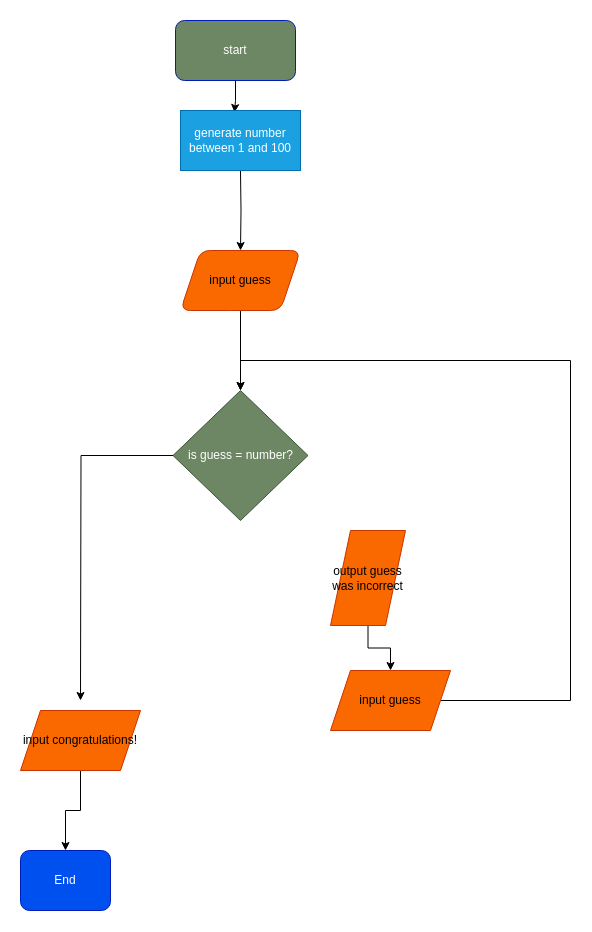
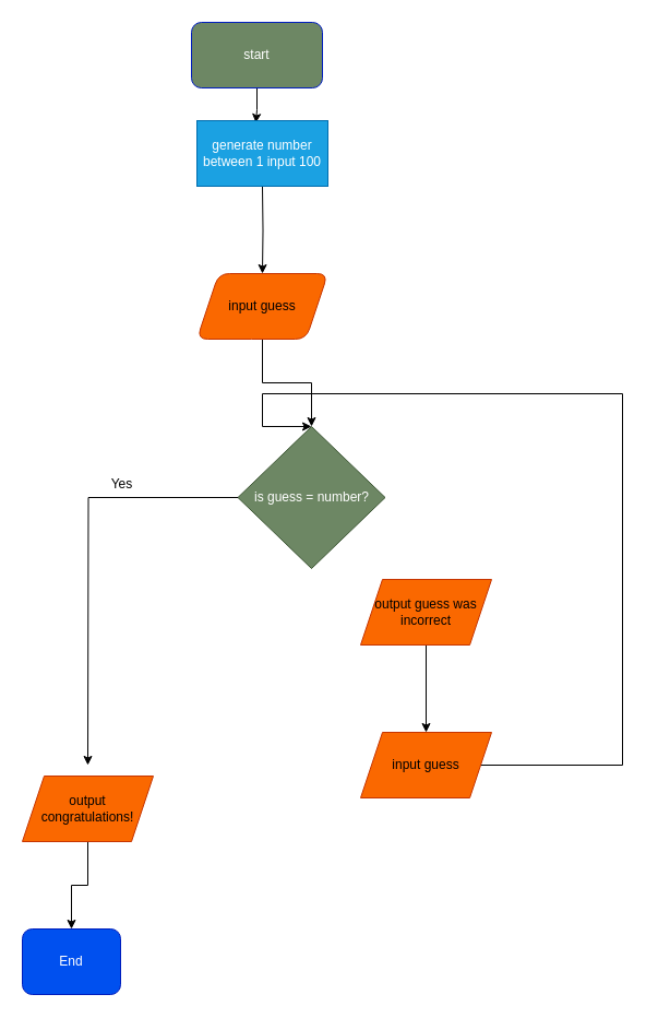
  <mxCell id="0" />
  <mxCell id="1" parent="0" />
  <mxCell id="2" value="" style="edgeStyle=orthogonalEdgeStyle;rounded=0;orthogonalLoop=1;jettySize=auto;html=1;" edge="1" parent="1" target="4"><mxGeometry relative="1" as="geometry"><mxPoint x="240" y="170" as="sourcePoint" /></mxGeometry></mxCell>
  <mxCell id="3" style="edgeStyle=orthogonalEdgeStyle;rounded=0;orthogonalLoop=1;jettySize=auto;html=1;entryX=0.5;entryY=0;entryDx=0;entryDy=0;" edge="1" parent="1" source="4" target="6"><mxGeometry relative="1" as="geometry" /></mxCell>
  <mxCell id="4" value="&lt;div&gt;input guess&lt;/div&gt;" style="shape=parallelogram;perimeter=parallelogramPerimeter;whiteSpace=wrap;html=1;fixedSize=1;rounded=1;fillColor=#fa6800;fontColor=#000000;strokeColor=#C73500;" vertex="1" parent="1"><mxGeometry x="180" y="250" width="120" height="60" as="geometry" /></mxCell>
  <mxCell id="5" style="edgeStyle=orthogonalEdgeStyle;rounded=0;orthogonalLoop=1;jettySize=auto;html=1;" edge="1" parent="1" source="6"><mxGeometry relative="1" as="geometry"><mxPoint x="80" y="700" as="targetPoint" /></mxGeometry></mxCell>
- <mxCell id="6" value="is guess = number?" style="rhombus;whiteSpace=wrap;html=1;fillColor=#6d8764;fontColor=#ffffff;strokeColor=#3A5431;" vertex="1" parent="1"><mxGeometry x="172.5" y="390" width="135" height="130" as="geometry" /></mxCell>
+ <mxCell id="6" value="is guess = number?" style="rhombus;whiteSpace=wrap;html=1;fillColor=#6d8764;fontColor=#ffffff;strokeColor=#3A5431;" vertex="1" parent="1"><mxGeometry x="217.5" y="390" width="135" height="130" as="geometry" /></mxCell>
  <mxCell id="7" value="" style="edgeStyle=orthogonalEdgeStyle;rounded=0;orthogonalLoop=1;jettySize=auto;html=1;" edge="1" parent="1" source="8" target="10"><mxGeometry relative="1" as="geometry" /></mxCell>
- <mxCell id="8" value="&lt;div&gt;output guess was incorrect&lt;/div&gt;" style="shape=parallelogram;perimeter=parallelogramPerimeter;whiteSpace=wrap;html=1;fixedSize=1;fillColor=#fa6800;fontColor=#000000;strokeColor=#C73500;" vertex="1" parent="1"><mxGeometry x="330" y="530" width="75" height="95" as="geometry" /></mxCell>
+ <mxCell id="8" value="&lt;div&gt;output guess was incorrect&lt;/div&gt;" style="shape=parallelogram;perimeter=parallelogramPerimeter;whiteSpace=wrap;html=1;fixedSize=1;fillColor=#fa6800;fontColor=#000000;strokeColor=#C73500;" vertex="1" parent="1"><mxGeometry x="330" y="530" width="120" height="60" as="geometry" /></mxCell>
  <mxCell id="9" style="edgeStyle=orthogonalEdgeStyle;rounded=0;orthogonalLoop=1;jettySize=auto;html=1;entryX=0.5;entryY=0;entryDx=0;entryDy=0;" edge="1" parent="1" source="10" target="6"><mxGeometry relative="1" as="geometry"><Array as="points"><mxPoint x="570" y="700" /><mxPoint x="570" y="360" /><mxPoint x="240" y="360" /></Array></mxGeometry></mxCell>
  <mxCell id="10" value="&lt;div&gt;input guess&lt;/div&gt;" style="shape=parallelogram;perimeter=parallelogramPerimeter;whiteSpace=wrap;html=1;fixedSize=1;fillColor=#fa6800;fontColor=#000000;strokeColor=#C73500;" vertex="1" parent="1"><mxGeometry x="330" y="670" width="120" height="60" as="geometry" /></mxCell>
  <mxCell id="11" value="" style="edgeStyle=orthogonalEdgeStyle;rounded=0;orthogonalLoop=1;jettySize=auto;html=1;" edge="1" parent="1" source="12" target="17"><mxGeometry relative="1" as="geometry" /></mxCell>
- <mxCell id="12" value="&lt;div&gt;input congratulations!&lt;/div&gt;" style="shape=parallelogram;perimeter=parallelogramPerimeter;whiteSpace=wrap;html=1;fixedSize=1;fillColor=#fa6800;fontColor=#000000;strokeColor=#C73500;" vertex="1" parent="1"><mxGeometry x="20" y="710" width="120" height="60" as="geometry" /></mxCell>
+ <mxCell id="12" value="&lt;div&gt;output congratulations!&lt;/div&gt;" style="shape=parallelogram;perimeter=parallelogramPerimeter;whiteSpace=wrap;html=1;fixedSize=1;fillColor=#fa6800;fontColor=#000000;strokeColor=#C73500;" vertex="1" parent="1"><mxGeometry x="20" y="710" width="120" height="60" as="geometry" /></mxCell>
  <mxCell id="13" style="edgeStyle=orthogonalEdgeStyle;rounded=0;orthogonalLoop=1;jettySize=auto;html=1;exitX=0.5;exitY=1;exitDx=0;exitDy=0;" edge="1" parent="1"><mxGeometry relative="1" as="geometry"><mxPoint x="235" y="50" as="sourcePoint" /><mxPoint x="235" y="50" as="targetPoint" /></mxGeometry></mxCell>
  <mxCell id="14" style="edgeStyle=orthogonalEdgeStyle;rounded=0;orthogonalLoop=1;jettySize=auto;html=1;entryX=0.45;entryY=0.033;entryDx=0;entryDy=0;entryPerimeter=0;" edge="1" parent="1" source="16"><mxGeometry relative="1" as="geometry"><mxPoint x="235" y="50" as="sourcePoint" /><mxPoint x="234" y="111.98" as="targetPoint" /></mxGeometry></mxCell>
- <mxCell id="15" value="&lt;div&gt;generate number between 1 and 100&lt;/div&gt;" style="rounded=0;whiteSpace=wrap;html=1;fillColor=#1ba1e2;fontColor=#ffffff;strokeColor=#006EAF;" vertex="1" parent="1"><mxGeometry x="180" y="110" width="120" height="60" as="geometry" /></mxCell>
+ <mxCell id="15" value="&lt;div&gt;generate number between 1 input 100&lt;/div&gt;" style="rounded=0;whiteSpace=wrap;html=1;fillColor=#1ba1e2;fontColor=#ffffff;strokeColor=#006EAF;" vertex="1" parent="1"><mxGeometry x="180" y="110" width="120" height="60" as="geometry" /></mxCell>
  <mxCell id="16" value="&lt;div&gt;start&lt;/div&gt;" style="rounded=1;whiteSpace=wrap;html=1;fillColor=#6d8764;fontColor=#ffffff;strokeColor=#001DBC;" vertex="1" parent="1"><mxGeometry x="175" width="120" height="60" as="geometry" y="20" /></mxCell>
  <mxCell id="17" value="&lt;div&gt;End&lt;/div&gt;" style="rounded=1;whiteSpace=wrap;html=1;fillColor=#0050ef;strokeColor=#001DBC;fontColor=#ffffff;" vertex="1" parent="1"><mxGeometry x="20" y="850" width="90" height="60" as="geometry" /></mxCell>
+ <mxCell id="18" value="Yes" style="text;html=1;align=center;verticalAlign=middle;resizable=0;points=[];autosize=1;strokeColor=none;fillColor=none;" vertex="1" parent="1"><mxGeometry x="91" y="428" width="40" height="30" as="geometry" /></mxCell>
